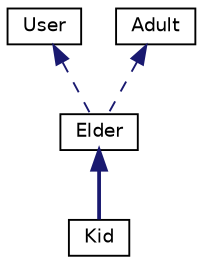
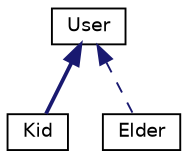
  digraph {
    rankdir=TB
    node [color=black fillcolor=white fontname=Helvetica fontsize=10 shape=record style=filled]
    edge [color=midnightblue dir=back fontname=Helvetica fontsize=10 labelfontname=Helvetica labelfontsize=10 style=dashed]
    n1 [height=0.2 label=User width=0.4]
    n2 [height=0.2 label=Kid width=0.4]
    n3 [height=0.2 label=Elder width=0.4]
-   n4 [height=0.2 label=Adult width=0.4]
-   n3 -> n2 [style=bold]
+   n1 -> n2 [style=bold]
    n1 -> n3
-   n4 -> n3
  }
